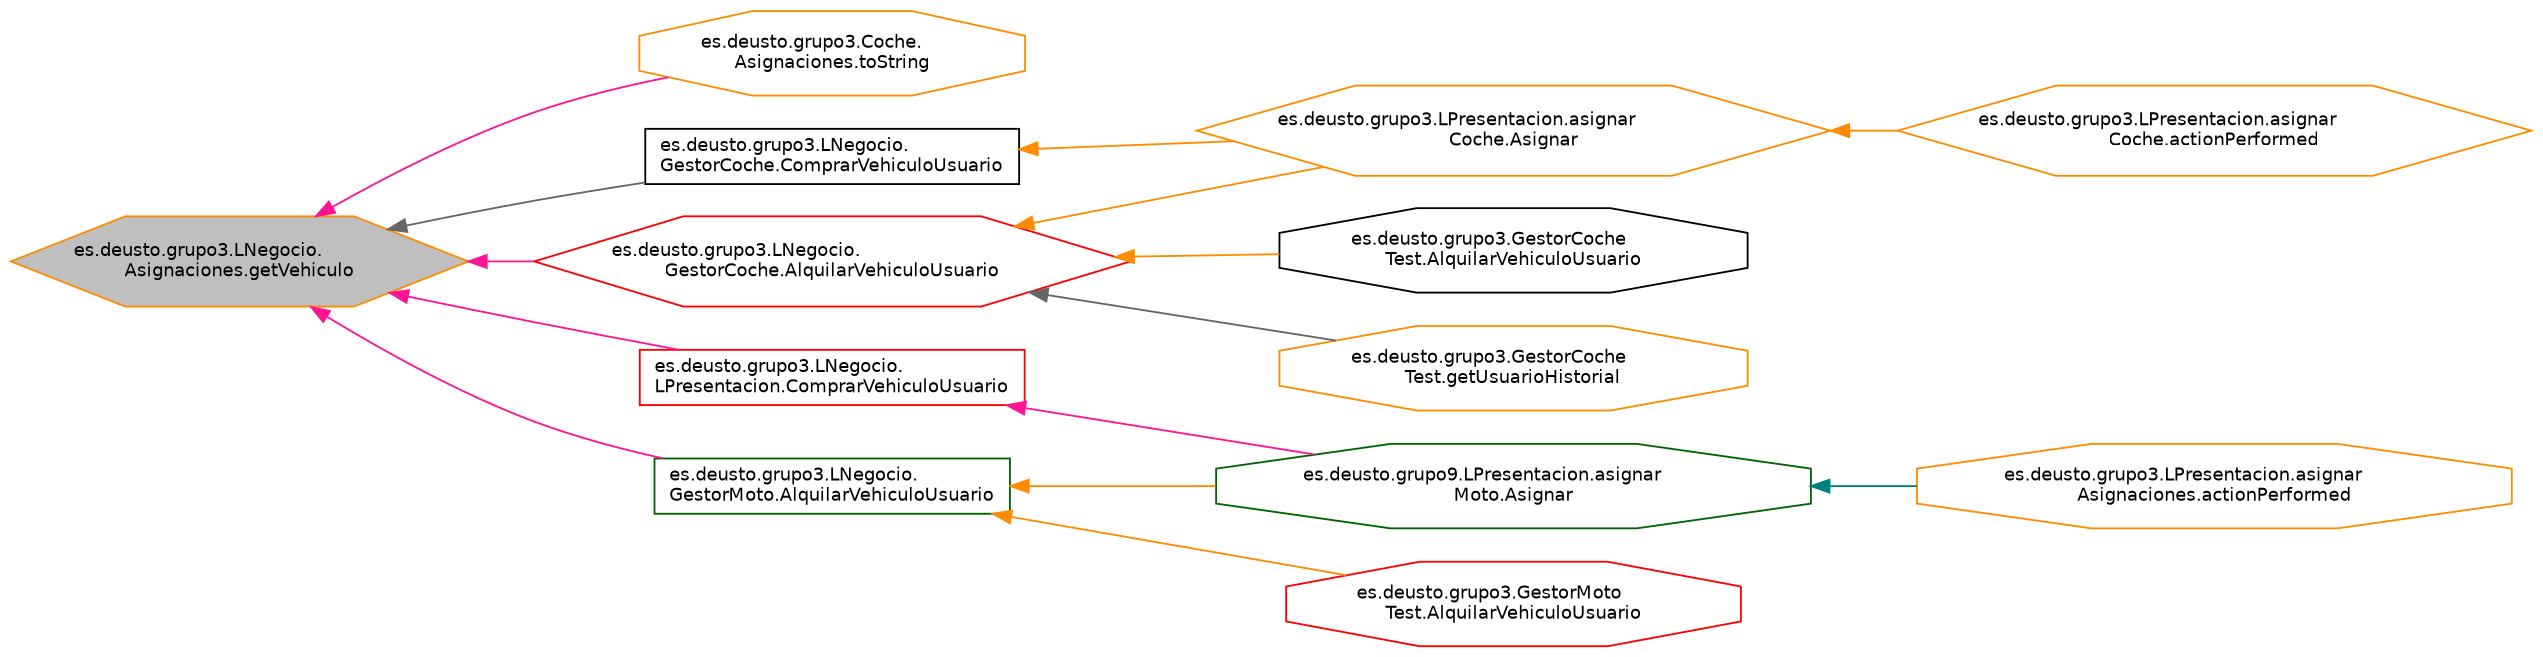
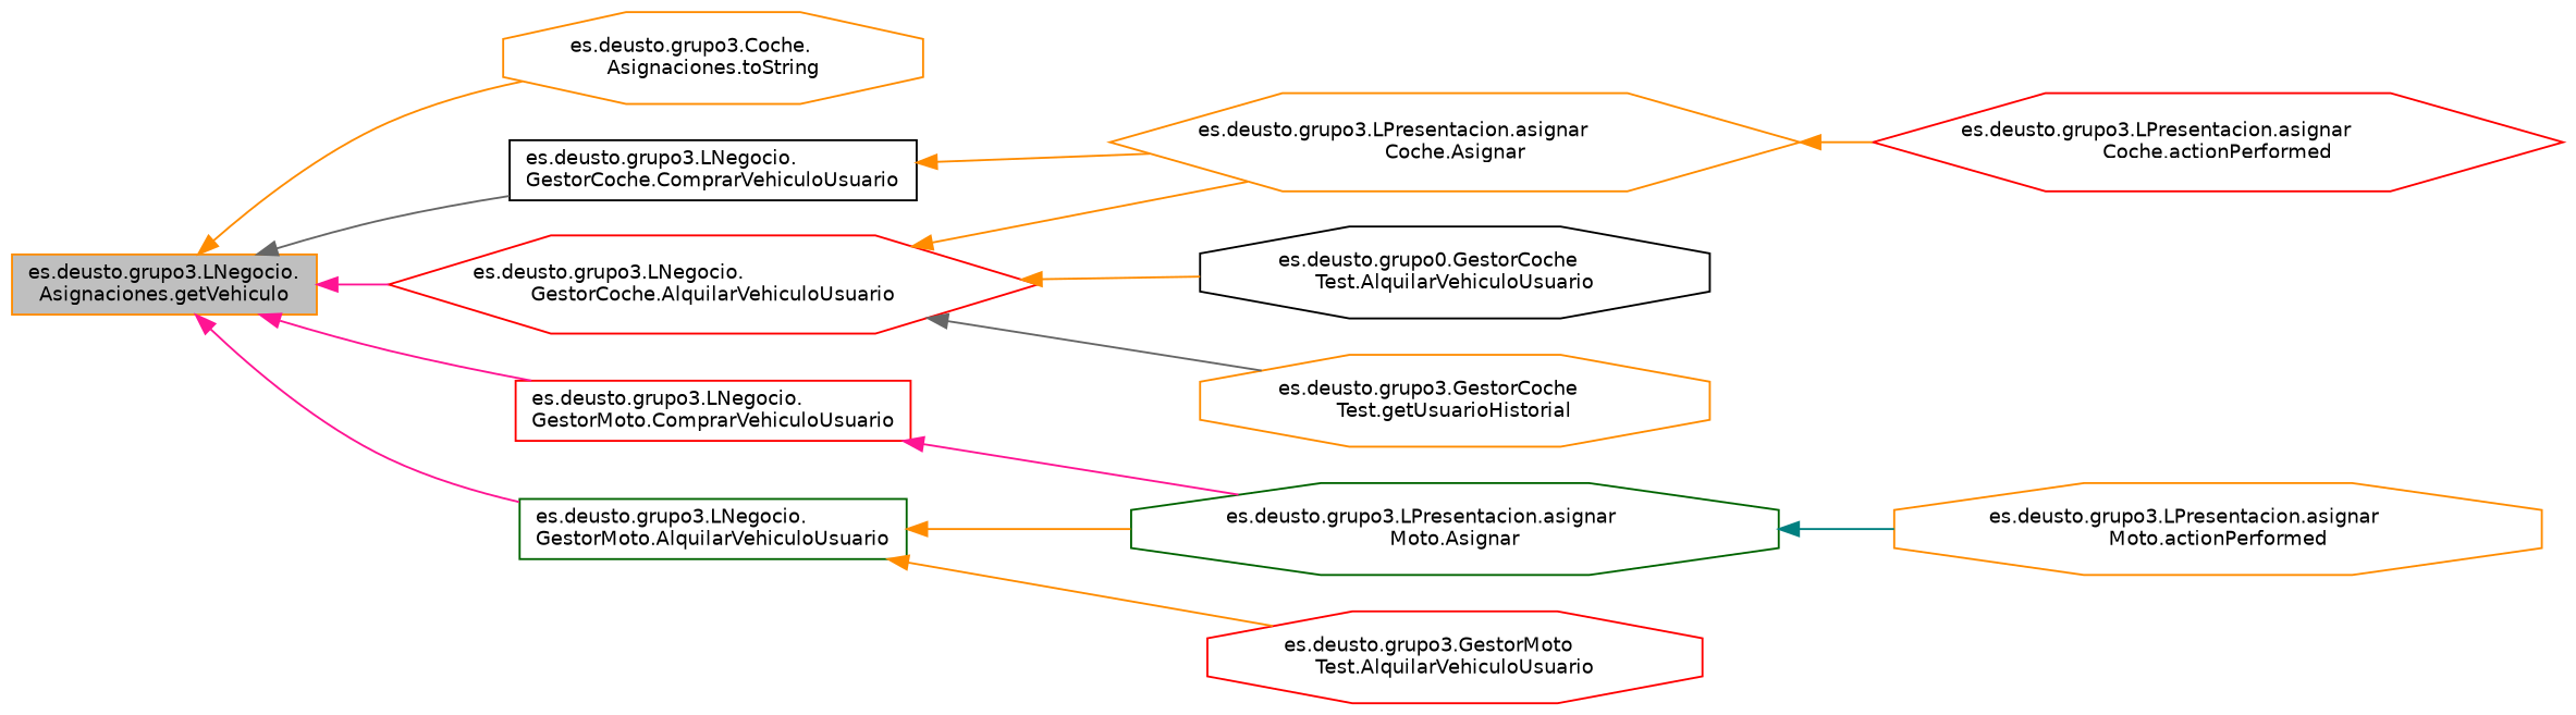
  digraph {
    rankdir=LR
    node [color=darkorange fillcolor=white fontname=Helvetica fontsize=10 shape=octagon style=filled]
    edge [color=darkorange dir=back fontname=Helvetica fontsize=10 labelfontname=Helvetica labelfontsize=10 style=solid]
-   n1 [fillcolor=grey75 fontcolor=black height=0.2 label="es.deusto.grupo3.LNegocio.\lAsignaciones.getVehiculo" shape=hexagon width=0.4]
+   n1 [fillcolor=grey75 fontcolor=black height=0.2 label="es.deusto.grupo3.LNegocio.\lAsignaciones.getVehiculo" shape=box width=0.4]
    n2 [height=0.2 label="es.deusto.grupo3.Coche.\lAsignaciones.toString" width=0.4]
    n3 [color=red height=0.2 label="es.deusto.grupo3.LNegocio.\lGestorCoche.AlquilarVehiculoUsuario" shape=hexagon width=0.4]
    n4 [color=black height=0.2 label="es.deusto.grupo3.LNegocio.\lGestorCoche.ComprarVehiculoUsuario" shape=box width=0.4]
    n5 [color=darkgreen height=0.2 label="es.deusto.grupo3.LNegocio.\lGestorMoto.AlquilarVehiculoUsuario" shape=box width=0.4]
-   n6 [color=red height=0.2 label="es.deusto.grupo3.LNegocio.\lLPresentacion.ComprarVehiculoUsuario" shape=box width=0.4]
+   n6 [color=red height=0.2 label="es.deusto.grupo3.LNegocio.\lGestorMoto.ComprarVehiculoUsuario" shape=box width=0.4]
    n7 [height=0.2 label="es.deusto.grupo3.LPresentacion.asignar\lCoche.Asignar" shape=hexagon width=0.4]
-   n8 [color=black height=0.2 label="es.deusto.grupo3.GestorCoche\lTest.AlquilarVehiculoUsuario" width=0.4]
+   n8 [color=black height=0.2 label="es.deusto.grupo0.GestorCoche\lTest.AlquilarVehiculoUsuario" width=0.4]
    n9 [height=0.2 label="es.deusto.grupo3.GestorCoche\lTest.getUsuarioHistorial" width=0.4]
-   n10 [color=darkgreen height=0.2 label="es.deusto.grupo9.LPresentacion.asignar\lMoto.Asignar" width=0.4]
+   n10 [color=darkgreen height=0.2 label="es.deusto.grupo3.LPresentacion.asignar\lMoto.Asignar" width=0.4]
    n11 [color=red height=0.2 label="es.deusto.grupo3.GestorMoto\lTest.AlquilarVehiculoUsuario" width=0.4]
-   n12 [height=0.2 label="es.deusto.grupo3.LPresentacion.asignar\lCoche.actionPerformed" shape=hexagon width=0.4]
-   n13 [height=0.2 label="es.deusto.grupo3.LPresentacion.asignar\lAsignaciones.actionPerformed" width=0.4]
-   n1 -> n2 [color=deeppink]
+   n12 [color=red height=0.2 label="es.deusto.grupo3.LPresentacion.asignar\lCoche.actionPerformed" shape=hexagon width=0.4]
+   n13 [height=0.2 label="es.deusto.grupo3.LPresentacion.asignar\lMoto.actionPerformed" width=0.4]
+   n1 -> n2
    n1 -> n3 [color=deeppink]
    n1 -> n4 [color=gray40]
    n1 -> n5 [color=deeppink]
    n1 -> n6 [color=deeppink]
    n3 -> n7
    n3 -> n8
    n3 -> n9 [color=gray40]
    n4 -> n7
    n5 -> n10
    n5 -> n11
    n6 -> n10 [color=deeppink]
    n7 -> n12
    n10 -> n13 [color=teal]
  }
